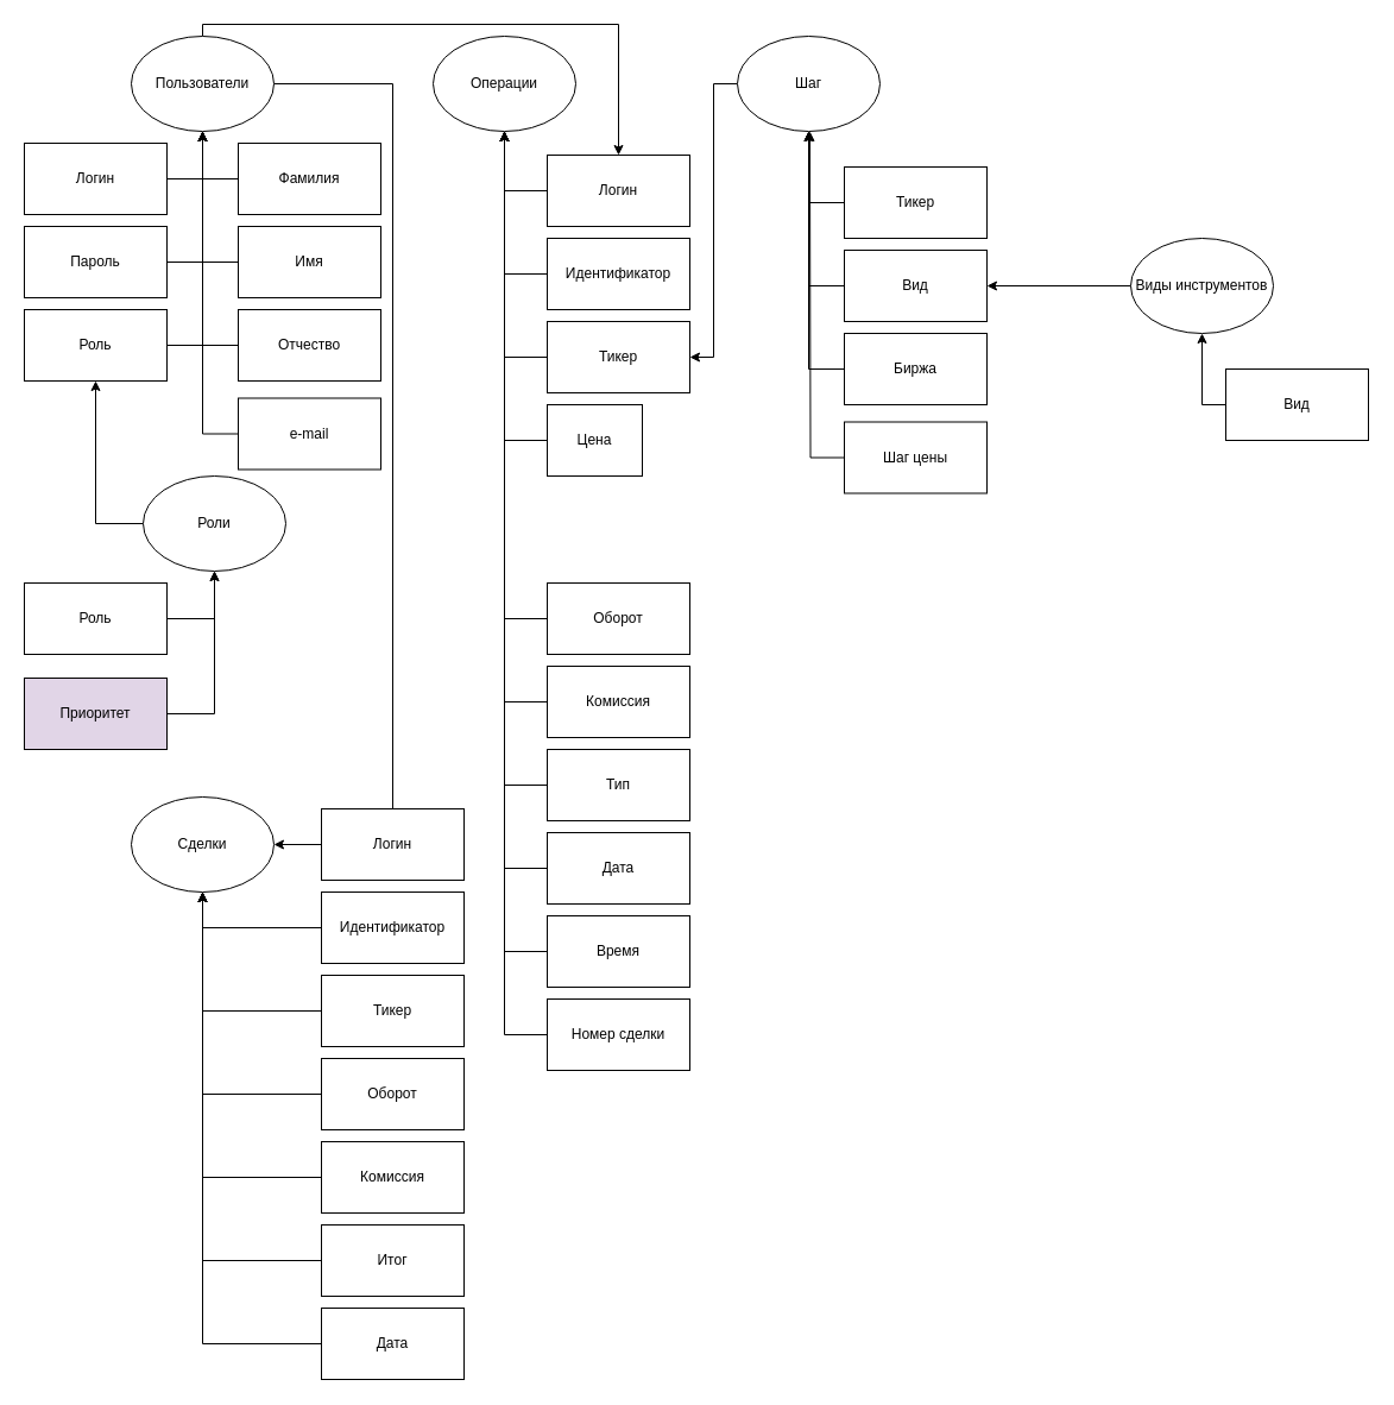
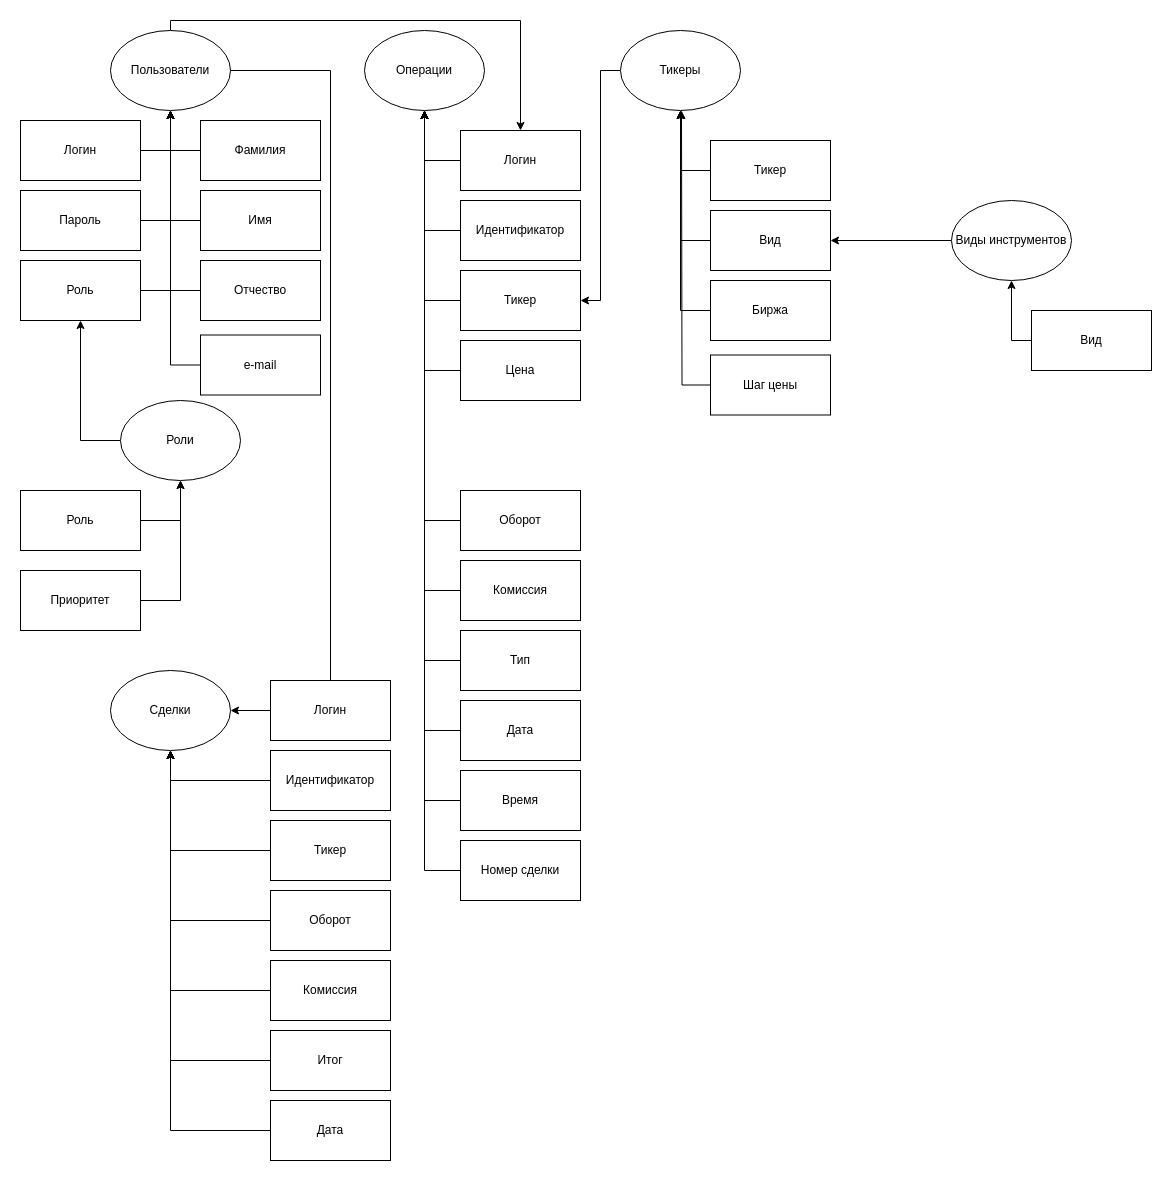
  <mxCell id="0" />
  <mxCell id="1" parent="0" />
  <mxCell id="2" value="Операции" style="ellipse;whiteSpace=wrap;html=1;" parent="1" vertex="1"><mxGeometry x="364" y="30" width="120" height="80" as="geometry" /></mxCell>
  <mxCell id="3" style="edgeStyle=orthogonalEdgeStyle;rounded=0;orthogonalLoop=1;jettySize=auto;html=1;exitX=0;exitY=0.5;exitDx=0;exitDy=0;entryX=1;entryY=0.5;entryDx=0;entryDy=0;" parent="1" source="4" target="37" edge="1"><mxGeometry relative="1" as="geometry"><mxPoint x="490" y="70" as="targetPoint" /></mxGeometry></mxCell>
- <mxCell id="4" value="Шаг" style="ellipse;whiteSpace=wrap;html=1;" parent="1" vertex="1"><mxGeometry x="620" y="30" width="120" height="80" as="geometry" /></mxCell>
+ <mxCell id="4" value="Тикеры" style="ellipse;whiteSpace=wrap;html=1;" parent="1" vertex="1"><mxGeometry x="620" y="30" width="120" height="80" as="geometry" /></mxCell>
  <mxCell id="5" style="edgeStyle=orthogonalEdgeStyle;rounded=0;orthogonalLoop=1;jettySize=auto;html=1;exitX=0.5;exitY=0;exitDx=0;exitDy=0;entryX=0.5;entryY=0;entryDx=0;entryDy=0;" parent="1" source="7" target="43" edge="1"><mxGeometry relative="1" as="geometry"><Array as="points"><mxPoint x="170" y="20" /><mxPoint x="520" y="20" /></Array></mxGeometry></mxCell>
  <mxCell id="6" style="edgeStyle=orthogonalEdgeStyle;rounded=0;orthogonalLoop=1;jettySize=auto;html=1;exitX=1;exitY=0.5;exitDx=0;exitDy=0;entryX=0.5;entryY=0;entryDx=0;entryDy=0;" parent="1" source="7" target="56" edge="1"><mxGeometry relative="1" as="geometry"><Array as="points"><mxPoint x="330" y="70" /><mxPoint x="330" y="690" /></Array></mxGeometry></mxCell>
  <mxCell id="7" value="Пользователи" style="ellipse;whiteSpace=wrap;html=1;" parent="1" vertex="1"><mxGeometry x="110" y="30" width="120" height="80" as="geometry" /></mxCell>
  <mxCell id="8" style="edgeStyle=orthogonalEdgeStyle;rounded=0;orthogonalLoop=1;jettySize=auto;html=1;exitX=0;exitY=0.5;exitDx=0;exitDy=0;entryX=0.5;entryY=1;entryDx=0;entryDy=0;" parent="1" source="9" target="4" edge="1"><mxGeometry relative="1" as="geometry" /></mxCell>
  <mxCell id="9" value="Тикер" style="rounded=0;whiteSpace=wrap;html=1;" parent="1" vertex="1"><mxGeometry x="710" y="140" width="120" height="60" as="geometry" /></mxCell>
  <mxCell id="10" style="edgeStyle=orthogonalEdgeStyle;rounded=0;orthogonalLoop=1;jettySize=auto;html=1;exitX=0;exitY=0.5;exitDx=0;exitDy=0;entryX=0.5;entryY=1;entryDx=0;entryDy=0;" parent="1" source="11" target="4" edge="1"><mxGeometry relative="1" as="geometry" /></mxCell>
  <mxCell id="11" value="Вид" style="rounded=0;whiteSpace=wrap;html=1;" parent="1" vertex="1"><mxGeometry x="710" y="210" width="120" height="60" as="geometry" /></mxCell>
  <mxCell id="12" style="edgeStyle=orthogonalEdgeStyle;rounded=0;orthogonalLoop=1;jettySize=auto;html=1;exitX=0;exitY=0.5;exitDx=0;exitDy=0;entryX=0.5;entryY=1;entryDx=0;entryDy=0;" parent="1" source="13" target="4" edge="1"><mxGeometry relative="1" as="geometry" /></mxCell>
  <mxCell id="13" value="Биржа" style="rounded=0;whiteSpace=wrap;html=1;" parent="1" vertex="1"><mxGeometry x="710" y="280" width="120" height="60" as="geometry" /></mxCell>
  <mxCell id="14" style="edgeStyle=orthogonalEdgeStyle;rounded=0;orthogonalLoop=1;jettySize=auto;html=1;exitX=1;exitY=0.5;exitDx=0;exitDy=0;entryX=0.5;entryY=1;entryDx=0;entryDy=0;" parent="1" source="15" target="7" edge="1"><mxGeometry relative="1" as="geometry" /></mxCell>
  <mxCell id="15" value="Логин" style="rounded=0;whiteSpace=wrap;html=1;" parent="1" vertex="1"><mxGeometry x="20" y="120" width="120" height="60" as="geometry" /></mxCell>
  <mxCell id="16" style="edgeStyle=orthogonalEdgeStyle;rounded=0;orthogonalLoop=1;jettySize=auto;html=1;exitX=1;exitY=0.5;exitDx=0;exitDy=0;entryX=0.5;entryY=1;entryDx=0;entryDy=0;" parent="1" source="17" target="7" edge="1"><mxGeometry relative="1" as="geometry" /></mxCell>
  <mxCell id="17" value="Пароль" style="rounded=0;whiteSpace=wrap;html=1;" parent="1" vertex="1"><mxGeometry x="20" y="190" width="120" height="60" as="geometry" /></mxCell>
  <mxCell id="18" style="edgeStyle=orthogonalEdgeStyle;rounded=0;orthogonalLoop=1;jettySize=auto;html=1;exitX=1;exitY=0.5;exitDx=0;exitDy=0;entryX=0.5;entryY=1;entryDx=0;entryDy=0;" parent="1" source="19" target="7" edge="1"><mxGeometry relative="1" as="geometry" /></mxCell>
  <mxCell id="19" value="Роль" style="rounded=0;whiteSpace=wrap;html=1;" parent="1" vertex="1"><mxGeometry x="20" y="260" width="120" height="60" as="geometry" /></mxCell>
  <mxCell id="20" style="edgeStyle=orthogonalEdgeStyle;rounded=0;orthogonalLoop=1;jettySize=auto;html=1;exitX=0;exitY=0.5;exitDx=0;exitDy=0;entryX=0.5;entryY=1;entryDx=0;entryDy=0;" parent="1" source="21" target="19" edge="1"><mxGeometry relative="1" as="geometry" /></mxCell>
  <mxCell id="21" value="Роли" style="ellipse;whiteSpace=wrap;html=1;" parent="1" vertex="1"><mxGeometry x="120" y="400" width="120" height="80" as="geometry" /></mxCell>
  <mxCell id="22" style="edgeStyle=orthogonalEdgeStyle;rounded=0;orthogonalLoop=1;jettySize=auto;html=1;exitX=1;exitY=0.5;exitDx=0;exitDy=0;entryX=0.5;entryY=1;entryDx=0;entryDy=0;" parent="1" source="23" target="21" edge="1"><mxGeometry relative="1" as="geometry" /></mxCell>
  <mxCell id="23" value="Роль" style="rounded=0;whiteSpace=wrap;html=1;" parent="1" vertex="1"><mxGeometry x="20" y="490" width="120" height="60" as="geometry" /></mxCell>
  <mxCell id="24" style="edgeStyle=orthogonalEdgeStyle;rounded=0;orthogonalLoop=1;jettySize=auto;html=1;exitX=1;exitY=0.5;exitDx=0;exitDy=0;entryX=0.5;entryY=1;entryDx=0;entryDy=0;" parent="1" source="25" target="21" edge="1"><mxGeometry relative="1" as="geometry" /></mxCell>
- <mxCell id="25" value="Приоритет" style="rounded=0;whiteSpace=wrap;html=1;fillColor=#e1d5e7;" parent="1" vertex="1"><mxGeometry x="20" y="570" width="120" height="60" as="geometry" /></mxCell>
+ <mxCell id="25" value="Приоритет" style="rounded=0;whiteSpace=wrap;html=1;" parent="1" vertex="1"><mxGeometry x="20" y="570" width="120" height="60" as="geometry" /></mxCell>
  <mxCell id="26" style="edgeStyle=orthogonalEdgeStyle;rounded=0;orthogonalLoop=1;jettySize=auto;html=1;exitX=0;exitY=0.5;exitDx=0;exitDy=0;entryX=0.5;entryY=1;entryDx=0;entryDy=0;" parent="1" source="27" target="7" edge="1"><mxGeometry relative="1" as="geometry" /></mxCell>
  <mxCell id="27" value="Фамилия" style="rounded=0;whiteSpace=wrap;html=1;" parent="1" vertex="1"><mxGeometry x="200" y="120" width="120" height="60" as="geometry" /></mxCell>
  <mxCell id="28" style="edgeStyle=orthogonalEdgeStyle;rounded=0;orthogonalLoop=1;jettySize=auto;html=1;exitX=0;exitY=0.5;exitDx=0;exitDy=0;entryX=0.5;entryY=1;entryDx=0;entryDy=0;" parent="1" source="29" target="7" edge="1"><mxGeometry relative="1" as="geometry" /></mxCell>
  <mxCell id="29" value="Имя" style="rounded=0;whiteSpace=wrap;html=1;" parent="1" vertex="1"><mxGeometry x="200" y="190" width="120" height="60" as="geometry" /></mxCell>
  <mxCell id="30" style="edgeStyle=orthogonalEdgeStyle;rounded=0;orthogonalLoop=1;jettySize=auto;html=1;exitX=0;exitY=0.5;exitDx=0;exitDy=0;entryX=0.5;entryY=1;entryDx=0;entryDy=0;" parent="1" source="31" target="7" edge="1"><mxGeometry relative="1" as="geometry" /></mxCell>
  <mxCell id="31" value="Отчество" style="rounded=0;whiteSpace=wrap;html=1;" parent="1" vertex="1"><mxGeometry x="200" y="260" width="120" height="60" as="geometry" /></mxCell>
  <mxCell id="32" style="edgeStyle=orthogonalEdgeStyle;rounded=0;orthogonalLoop=1;jettySize=auto;html=1;exitX=0;exitY=0.5;exitDx=0;exitDy=0;entryX=0.5;entryY=1;entryDx=0;entryDy=0;" parent="1" source="33" target="7" edge="1"><mxGeometry relative="1" as="geometry" /></mxCell>
  <mxCell id="33" value="e-mail" style="rounded=0;whiteSpace=wrap;html=1;" parent="1" vertex="1"><mxGeometry x="200" y="334.5" width="120" height="60" as="geometry" /></mxCell>
  <mxCell id="34" style="edgeStyle=orthogonalEdgeStyle;rounded=0;orthogonalLoop=1;jettySize=auto;html=1;exitX=0;exitY=0.5;exitDx=0;exitDy=0;entryX=0.5;entryY=1;entryDx=0;entryDy=0;" parent="1" source="35" target="2" edge="1"><mxGeometry relative="1" as="geometry" /></mxCell>
  <mxCell id="35" value="Идентификатор" style="rounded=0;whiteSpace=wrap;html=1;" parent="1" vertex="1"><mxGeometry x="460" y="200" width="120" height="60" as="geometry" /></mxCell>
  <mxCell id="36" style="edgeStyle=orthogonalEdgeStyle;rounded=0;orthogonalLoop=1;jettySize=auto;html=1;exitX=0;exitY=0.5;exitDx=0;exitDy=0;entryX=0.5;entryY=1;entryDx=0;entryDy=0;" parent="1" source="37" target="2" edge="1"><mxGeometry relative="1" as="geometry" /></mxCell>
  <mxCell id="37" value="Тикер" style="rounded=0;whiteSpace=wrap;html=1;" parent="1" vertex="1"><mxGeometry x="460" y="270" width="120" height="60" as="geometry" /></mxCell>
  <mxCell id="38" style="edgeStyle=orthogonalEdgeStyle;rounded=0;orthogonalLoop=1;jettySize=auto;html=1;exitX=0;exitY=0.5;exitDx=0;exitDy=0;entryX=0.5;entryY=1;entryDx=0;entryDy=0;" parent="1" source="39" target="2" edge="1"><mxGeometry relative="1" as="geometry" /></mxCell>
- <mxCell id="39" value="Цена" style="rounded=0;whiteSpace=wrap;html=1;" parent="1" vertex="1"><mxGeometry x="460" y="340" width="80" height="60" as="geometry" /></mxCell>
+ <mxCell id="39" value="Цена" style="rounded=0;whiteSpace=wrap;html=1;" parent="1" vertex="1"><mxGeometry x="460" y="340" width="120" height="60" as="geometry" /></mxCell>
  <mxCell id="40" style="edgeStyle=orthogonalEdgeStyle;rounded=0;orthogonalLoop=1;jettySize=auto;html=1;exitX=0;exitY=0.5;exitDx=0;exitDy=0;entryX=0.5;entryY=1;entryDx=0;entryDy=0;" parent="1" source="41" target="2" edge="1"><mxGeometry relative="1" as="geometry" /></mxCell>
  <mxCell id="41" value="Оборот" style="rounded=0;whiteSpace=wrap;html=1;" parent="1" vertex="1"><mxGeometry x="460" y="490" width="120" height="60" as="geometry" /></mxCell>
  <mxCell id="42" style="edgeStyle=orthogonalEdgeStyle;rounded=0;orthogonalLoop=1;jettySize=auto;html=1;exitX=0;exitY=0.5;exitDx=0;exitDy=0;entryX=0.5;entryY=1;entryDx=0;entryDy=0;" parent="1" source="43" target="2" edge="1"><mxGeometry relative="1" as="geometry" /></mxCell>
  <mxCell id="43" value="Логин" style="rounded=0;whiteSpace=wrap;html=1;" parent="1" vertex="1"><mxGeometry x="460" y="130" width="120" height="60" as="geometry" /></mxCell>
  <mxCell id="44" style="edgeStyle=orthogonalEdgeStyle;rounded=0;orthogonalLoop=1;jettySize=auto;html=1;exitX=0;exitY=0.5;exitDx=0;exitDy=0;entryX=0.5;entryY=1;entryDx=0;entryDy=0;" parent="1" source="45" target="2" edge="1"><mxGeometry relative="1" as="geometry" /></mxCell>
  <mxCell id="45" value="Тип" style="rounded=0;whiteSpace=wrap;html=1;" parent="1" vertex="1"><mxGeometry x="460" y="630" width="120" height="60" as="geometry" /></mxCell>
  <mxCell id="46" style="edgeStyle=orthogonalEdgeStyle;rounded=0;orthogonalLoop=1;jettySize=auto;html=1;exitX=0;exitY=0.5;exitDx=0;exitDy=0;entryX=0.5;entryY=1;entryDx=0;entryDy=0;" parent="1" source="47" target="2" edge="1"><mxGeometry relative="1" as="geometry" /></mxCell>
  <mxCell id="47" value="Дата" style="rounded=0;whiteSpace=wrap;html=1;" parent="1" vertex="1"><mxGeometry x="460" y="700" width="120" height="60" as="geometry" /></mxCell>
  <mxCell id="48" style="edgeStyle=orthogonalEdgeStyle;rounded=0;orthogonalLoop=1;jettySize=auto;html=1;exitX=0;exitY=0.5;exitDx=0;exitDy=0;entryX=0.5;entryY=1;entryDx=0;entryDy=0;" parent="1" source="49" target="2" edge="1"><mxGeometry relative="1" as="geometry" /></mxCell>
  <mxCell id="49" value="Время" style="rounded=0;whiteSpace=wrap;html=1;" parent="1" vertex="1"><mxGeometry x="460" y="770" width="120" height="60" as="geometry" /></mxCell>
  <mxCell id="50" style="edgeStyle=orthogonalEdgeStyle;rounded=0;orthogonalLoop=1;jettySize=auto;html=1;exitX=0;exitY=0.5;exitDx=0;exitDy=0;entryX=0.5;entryY=1;entryDx=0;entryDy=0;" parent="1" source="51" target="2" edge="1"><mxGeometry relative="1" as="geometry" /></mxCell>
  <mxCell id="51" value="Комиссия" style="rounded=0;whiteSpace=wrap;html=1;" parent="1" vertex="1"><mxGeometry x="460" y="560" width="120" height="60" as="geometry" /></mxCell>
  <mxCell id="52" value="Сделки" style="ellipse;whiteSpace=wrap;html=1;" parent="1" vertex="1"><mxGeometry x="110" y="670" width="120" height="80" as="geometry" /></mxCell>
  <mxCell id="53" style="edgeStyle=orthogonalEdgeStyle;rounded=0;orthogonalLoop=1;jettySize=auto;html=1;exitX=0;exitY=0.5;exitDx=0;exitDy=0;entryX=0.5;entryY=1;entryDx=0;entryDy=0;endArrow=open;" parent="1" source="54" target="2" edge="1"><mxGeometry relative="1" as="geometry" /></mxCell>
  <mxCell id="54" value="Номер сделки" style="rounded=0;whiteSpace=wrap;html=1;" parent="1" vertex="1"><mxGeometry x="460" y="840" width="120" height="60" as="geometry" /></mxCell>
  <mxCell id="55" style="edgeStyle=orthogonalEdgeStyle;rounded=0;orthogonalLoop=1;jettySize=auto;html=1;exitX=0;exitY=0.5;exitDx=0;exitDy=0;entryX=1;entryY=0.5;entryDx=0;entryDy=0;" parent="1" source="56" target="52" edge="1"><mxGeometry relative="1" as="geometry" /></mxCell>
  <mxCell id="56" value="Логин" style="rounded=0;whiteSpace=wrap;html=1;" parent="1" vertex="1"><mxGeometry x="270" y="680" width="120" height="60" as="geometry" /></mxCell>
  <mxCell id="57" style="edgeStyle=orthogonalEdgeStyle;rounded=0;orthogonalLoop=1;jettySize=auto;html=1;exitX=0;exitY=0.5;exitDx=0;exitDy=0;entryX=0.5;entryY=1;entryDx=0;entryDy=0;" parent="1" source="58" target="52" edge="1"><mxGeometry relative="1" as="geometry" /></mxCell>
  <mxCell id="58" value="Идентификатор" style="rounded=0;whiteSpace=wrap;html=1;" parent="1" vertex="1"><mxGeometry x="270" y="750" width="120" height="60" as="geometry" /></mxCell>
  <mxCell id="59" style="edgeStyle=orthogonalEdgeStyle;rounded=0;orthogonalLoop=1;jettySize=auto;html=1;exitX=0;exitY=0.5;exitDx=0;exitDy=0;entryX=0.5;entryY=1;entryDx=0;entryDy=0;" parent="1" source="60" target="52" edge="1"><mxGeometry relative="1" as="geometry" /></mxCell>
  <mxCell id="60" value="Оборот" style="rounded=0;whiteSpace=wrap;html=1;" parent="1" vertex="1"><mxGeometry x="270" y="890" width="120" height="60" as="geometry" /></mxCell>
  <mxCell id="61" style="edgeStyle=orthogonalEdgeStyle;rounded=0;orthogonalLoop=1;jettySize=auto;html=1;exitX=0;exitY=0.5;exitDx=0;exitDy=0;entryX=0.5;entryY=1;entryDx=0;entryDy=0;" parent="1" source="62" target="52" edge="1"><mxGeometry relative="1" as="geometry" /></mxCell>
  <mxCell id="62" value="Комиссия" style="rounded=0;whiteSpace=wrap;html=1;" parent="1" vertex="1"><mxGeometry x="270" y="960" width="120" height="60" as="geometry" /></mxCell>
  <mxCell id="63" style="edgeStyle=orthogonalEdgeStyle;rounded=0;orthogonalLoop=1;jettySize=auto;html=1;exitX=0;exitY=0.5;exitDx=0;exitDy=0;entryX=0.5;entryY=1;entryDx=0;entryDy=0;" parent="1" source="64" target="52" edge="1"><mxGeometry relative="1" as="geometry"><mxPoint x="171" y="750" as="targetPoint" /></mxGeometry></mxCell>
  <mxCell id="64" value="Тикер" style="rounded=0;whiteSpace=wrap;html=1;" parent="1" vertex="1"><mxGeometry x="270" y="820" width="120" height="60" as="geometry" /></mxCell>
  <mxCell id="65" style="edgeStyle=orthogonalEdgeStyle;rounded=0;orthogonalLoop=1;jettySize=auto;html=1;exitX=0;exitY=0.5;exitDx=0;exitDy=0;entryX=0.5;entryY=1;entryDx=0;entryDy=0;" parent="1" source="66" target="52" edge="1"><mxGeometry relative="1" as="geometry" /></mxCell>
  <mxCell id="66" value="Итог" style="rounded=0;whiteSpace=wrap;html=1;" parent="1" vertex="1"><mxGeometry x="270" y="1030" width="120" height="60" as="geometry" /></mxCell>
  <mxCell id="67" style="edgeStyle=orthogonalEdgeStyle;rounded=0;orthogonalLoop=1;jettySize=auto;html=1;exitX=0;exitY=0.5;exitDx=0;exitDy=0;entryX=0.5;entryY=1;entryDx=0;entryDy=0;" parent="1" source="68" target="52" edge="1"><mxGeometry relative="1" as="geometry" /></mxCell>
  <mxCell id="68" value="Дата" style="rounded=0;whiteSpace=wrap;html=1;" parent="1" vertex="1"><mxGeometry x="270" y="1100" width="120" height="60" as="geometry" /></mxCell>
  <mxCell id="69" style="edgeStyle=orthogonalEdgeStyle;rounded=0;orthogonalLoop=1;jettySize=auto;html=1;exitX=0;exitY=0.5;exitDx=0;exitDy=0;" edge="1" parent="1" source="70"><mxGeometry relative="1" as="geometry"><mxPoint x="681" y="110" as="targetPoint" /></mxGeometry></mxCell>
  <mxCell id="70" value="Шаг цены" style="rounded=0;whiteSpace=wrap;html=1;" vertex="1" parent="1"><mxGeometry x="710" y="354.5" width="120" height="60" as="geometry" /></mxCell>
  <mxCell id="71" style="edgeStyle=orthogonalEdgeStyle;rounded=0;orthogonalLoop=1;jettySize=auto;html=1;exitX=0;exitY=0.5;exitDx=0;exitDy=0;entryX=1;entryY=0.5;entryDx=0;entryDy=0;" edge="1" parent="1" source="72" target="11"><mxGeometry relative="1" as="geometry" /></mxCell>
  <mxCell id="72" value="Виды инструментов" style="ellipse;whiteSpace=wrap;html=1;" vertex="1" parent="1"><mxGeometry x="951" y="200" width="120" height="80" as="geometry" /></mxCell>
  <mxCell id="73" style="edgeStyle=orthogonalEdgeStyle;rounded=0;orthogonalLoop=1;jettySize=auto;html=1;exitX=0;exitY=0.5;exitDx=0;exitDy=0;entryX=0.5;entryY=1;entryDx=0;entryDy=0;" edge="1" parent="1" source="74" target="72"><mxGeometry relative="1" as="geometry" /></mxCell>
  <mxCell id="74" value="Вид" style="rounded=0;whiteSpace=wrap;html=1;" vertex="1" parent="1"><mxGeometry x="1031" y="310" width="120" height="60" as="geometry" /></mxCell>
